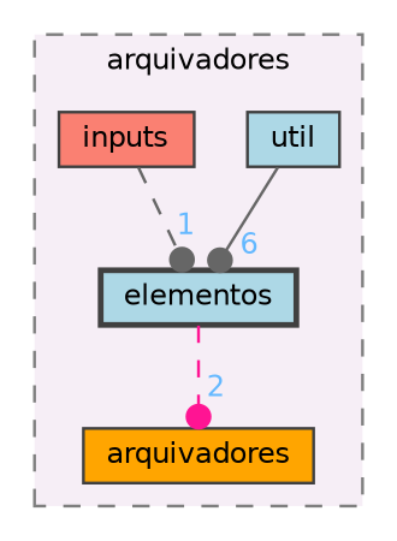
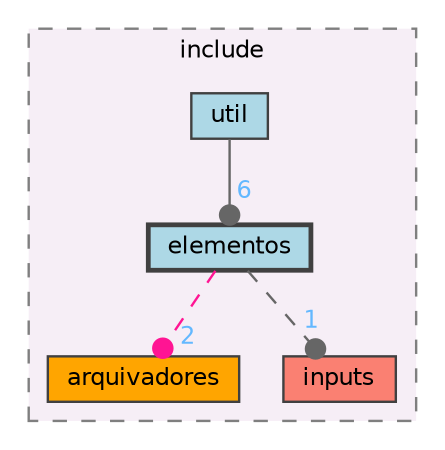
  digraph {
    compound=true
    node [color=grey25 fillcolor=lightblue fontname=Helvetica fontsize=10 shape=box style=filled]
    edge [arrowhead=dot color=gray40 fontcolor=steelblue1 fontname=Helvetica fontsize=10 labeldistance=1.5 labelfontname=Helvetica labelfontsize=10 style=dashed]
    n1 [fillcolor=orange height=0.2 label=arquivadores width=0.4]
    n2 [height=0.2 label=util width=0.4]
    n3 [fillcolor=salmon height=0.2 label=inputs width=0.4]
    n4 [height=0.2 label=elementos style="filled,bold" width=0.4]
    subgraph cluster_1 {
      bgcolor="#f6eef6"
      fontname=Helvetica
      fontsize=10
-     label=arquivadores
+     label=include
      pencolor=grey50
      style="filled,dashed"
      n1
      n2
      n3
      n4
    }
    n2 -> n4 [headlabel=6 style=solid]
    n4 -> n1 [color=deeppink headlabel=2]
-   n3 -> n4 [headlabel=1]
+   n4 -> n3 [headlabel=1]
  }
